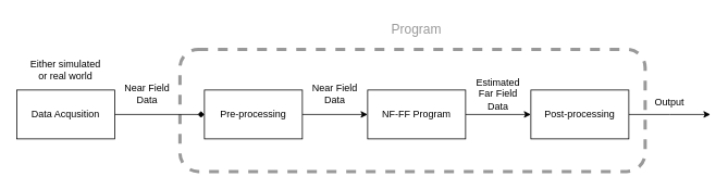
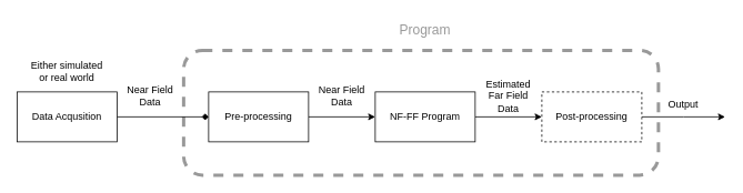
  <mxCell id="0" />
  <mxCell id="1" parent="0" />
  <mxCell id="2" value="" style="rounded=1;whiteSpace=wrap;html=1;fillColor=none;strokeColor=#999999;dashed=1;strokeWidth=4;" vertex="1" parent="1"><mxGeometry x="220" y="60" width="570" height="150" as="geometry" /></mxCell>
  <mxCell id="3" value="" style="edgeStyle=orthogonalEdgeStyle;rounded=0;orthogonalLoop=1;jettySize=auto;html=1;endArrow=diamond;" edge="1" parent="1" source="4" target="6"><mxGeometry relative="1" as="geometry" /></mxCell>
  <mxCell id="4" value="Data Acqusition" style="rounded=0;whiteSpace=wrap;html=1;" vertex="1" parent="1"><mxGeometry x="20" y="110" width="120" height="60" as="geometry" /></mxCell>
  <mxCell id="5" value="" style="edgeStyle=orthogonalEdgeStyle;rounded=0;orthogonalLoop=1;jettySize=auto;html=1;" edge="1" parent="1" source="6" target="8"><mxGeometry relative="1" as="geometry" /></mxCell>
  <mxCell id="6" value="Pre-processing" style="rounded=0;whiteSpace=wrap;html=1;" vertex="1" parent="1"><mxGeometry x="250" y="110" width="120" height="60" as="geometry" /></mxCell>
  <mxCell id="7" value="" style="edgeStyle=orthogonalEdgeStyle;rounded=0;orthogonalLoop=1;jettySize=auto;html=1;" edge="1" parent="1" source="8" target="10"><mxGeometry relative="1" as="geometry" /></mxCell>
  <mxCell id="8" value="NF-FF Program" style="rounded=0;whiteSpace=wrap;html=1;" vertex="1" parent="1"><mxGeometry x="450" y="110" width="120" height="60" as="geometry" /></mxCell>
  <mxCell id="9" value="" style="edgeStyle=orthogonalEdgeStyle;rounded=0;orthogonalLoop=1;jettySize=auto;html=1;" edge="1" parent="1" source="10"><mxGeometry relative="1" as="geometry"><mxPoint x="870" y="140" as="targetPoint" /></mxGeometry></mxCell>
- <mxCell id="10" value="Post-processing" style="rounded=0;whiteSpace=wrap;html=1;" vertex="1" parent="1"><mxGeometry x="650" y="110" width="120" height="60" as="geometry" /></mxCell>
+ <mxCell id="10" value="Post-processing" style="rounded=0;whiteSpace=wrap;html=1;dashed=1;" vertex="1" parent="1"><mxGeometry x="650" y="110" width="120" height="60" as="geometry" /></mxCell>
  <mxCell id="11" value="Near Field&lt;div&gt;Data&lt;/div&gt;" style="text;html=1;align=center;verticalAlign=middle;whiteSpace=wrap;rounded=0;" vertex="1" parent="1"><mxGeometry x="150" y="100" width="60" height="30" as="geometry" /></mxCell>
  <mxCell id="12" value="Near Field&lt;div&gt;Data&lt;/div&gt;" style="text;html=1;align=center;verticalAlign=middle;whiteSpace=wrap;rounded=0;" vertex="1" parent="1"><mxGeometry x="380" y="100" width="60" height="30" as="geometry" /></mxCell>
  <mxCell id="13" value="Estimated Far Field&lt;div&gt;Data&lt;/div&gt;" style="text;html=1;align=center;verticalAlign=middle;whiteSpace=wrap;rounded=0;" vertex="1" parent="1"><mxGeometry x="580" y="100" width="60" height="30" as="geometry" /></mxCell>
  <mxCell id="14" value="Output" style="text;html=1;align=center;verticalAlign=middle;whiteSpace=wrap;rounded=0;" vertex="1" parent="1"><mxGeometry x="790" y="110" width="60" height="30" as="geometry" /></mxCell>
  <mxCell id="15" value="Program" style="text;html=1;align=center;verticalAlign=middle;whiteSpace=wrap;rounded=0;fontSize=16;fontColor=#999999;" vertex="1" parent="1"><mxGeometry x="295" y="20" width="430" height="30" as="geometry" /></mxCell>
  <mxCell id="16" value="Either simulated&lt;div&gt;or real world&lt;/div&gt;" style="text;html=1;align=center;verticalAlign=middle;whiteSpace=wrap;rounded=0;" vertex="1" parent="1"><mxGeometry x="25" y="70" width="110" height="30" as="geometry" /></mxCell>
